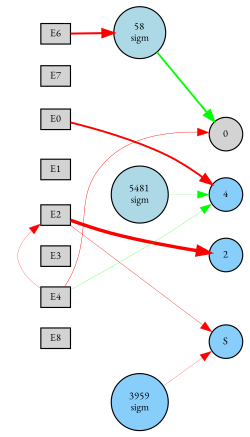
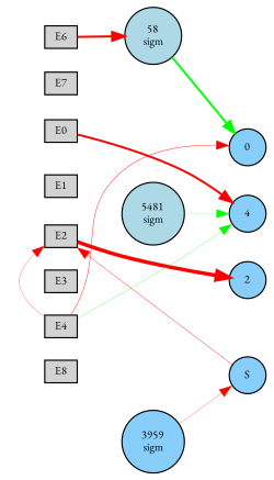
  digraph {
    fontname="EB Garamond"
    rankdir=LR
    node [fillcolor=lightgray fontname="EB Garamond" fontsize=9 shape=box style=filled]
    edge [fontname="EB Garamond" style=solid]
    E0 [height=0.2 width=0.2]
    E1 [height=0.2 width=0.2]
    E2 [height=0.2 width=0.2]
    E3 [height=0.2 width=0.2]
    E4 [height=0.2 width=0.2]
    E6 [height=0.2 width=0.2]
    E7 [height=0.2 width=0.2]
    E8 [height=0.2 width=0.2]
-   0 [height=0.2 shape=circle width=0.2]
+   0 [fillcolor=lightskyblue height=0.2 shape=circle width=0.2]
    n10 [fillcolor=lightskyblue height=0.2 label=4 shape=circle width=0.2]
    2 [fillcolor=lightskyblue height=0.2 shape=circle width=0.2]
    S [fillcolor=lightskyblue height=0.2 shape=circle width=0.2]
    n13 [fillcolor=lightblue height=0.2 label="58\nsigm" shape=circle width=0.2]
    n14 [fillcolor=lightblue height=0.2 label="5481\nsigm" shape=circle width=0.2]
    n15 [fillcolor=lightskyblue height=0.2 label="3959\nsigm" shape=circle width=0.2]
    subgraph sub_1 {
      rank=source
      E0
      E1
      E2
      E3
      E4
      E6
      E7
      E8
    }
    subgraph sub_2 {
      rank=sink
      0
      n10
      2
      S
    }
    E0 -> E1 [style=invis]
    E0 -> n10 [color=red penwidth=1.6850952050312]
    E1 -> E2 [style=invis]
    E2 -> E3 [style=invis]
    E2 -> 2 [color=red penwidth=2.980653449594264]
-   E2 -> S [color=red penwidth=0.2917896721535227]
+   S -> E2 [color=red penwidth=0.2917896721535227]
    E3 -> E4 [style=invis]
    E4 -> E2 [color=red penwidth=0.20090074878619213]
    E4 -> 0 [color=red penwidth=0.35020893958793764]
    E4 -> n10 [color=green penwidth=0.20669841596527563]
    E6 -> E7 [style=invis]
    E6 -> n13 [color=red penwidth=1.7376272707569478]
    E7 -> E8 [style=invis]
    0 -> n10 [style=invis]
    n10 -> 2 [style=invis]
    2 -> S [style=invis]
    n13 -> 0 [color=green penwidth=1.6081473543154545]
    n14 -> n10 [color=green penwidth=0.13186342523376673]
    n15 -> S [color=red penwidth=0.185537468078804]
  }
